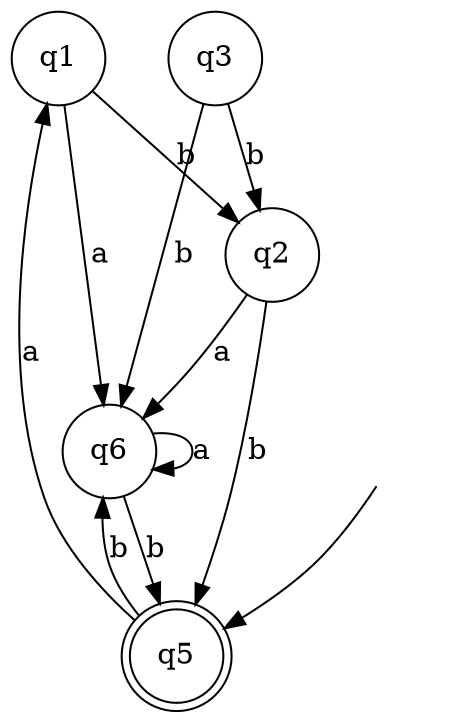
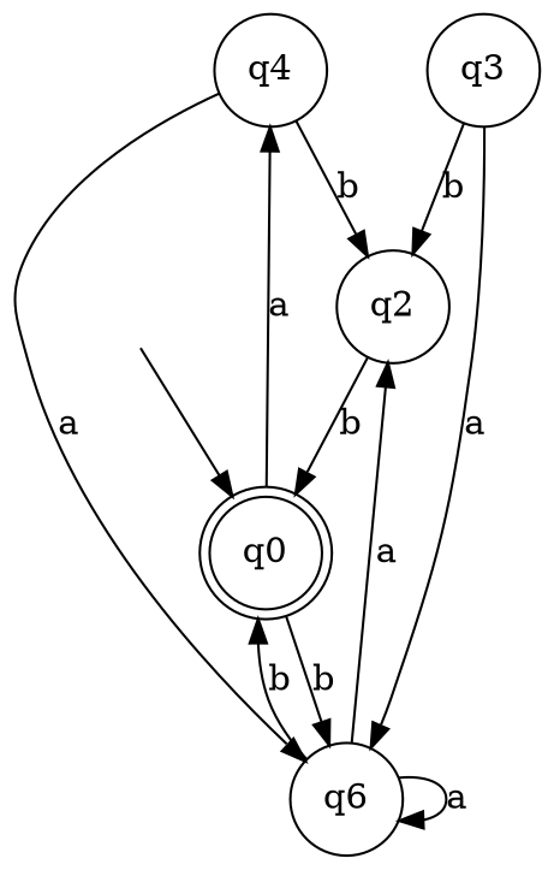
  digraph {
    node [shape=circle]
-   q1
+   q1 [label=q4]
    q2
    n3 [label=q6]
-   q0 [shape=doublecircle label=q5]
+   q0 [shape=doublecircle]
    q3
    _nil [style=invis shape=""]
    q1 -> q2 [label=b]
    q1 -> n3 [label=a]
-   q2 -> n3 [label=a]
+   n3 -> q2 [label=a]
    q2 -> q0 [label=b]
    n3 -> n3 [label=a]
    n3 -> q0 [label=b]
    q0 -> q1 [label=a]
    q0 -> n3 [label=b]
    q3 -> q2 [label=b]
-   q3 -> n3 [label=b]
+   q3 -> n3 [label=a]
    _nil -> q0
  }
